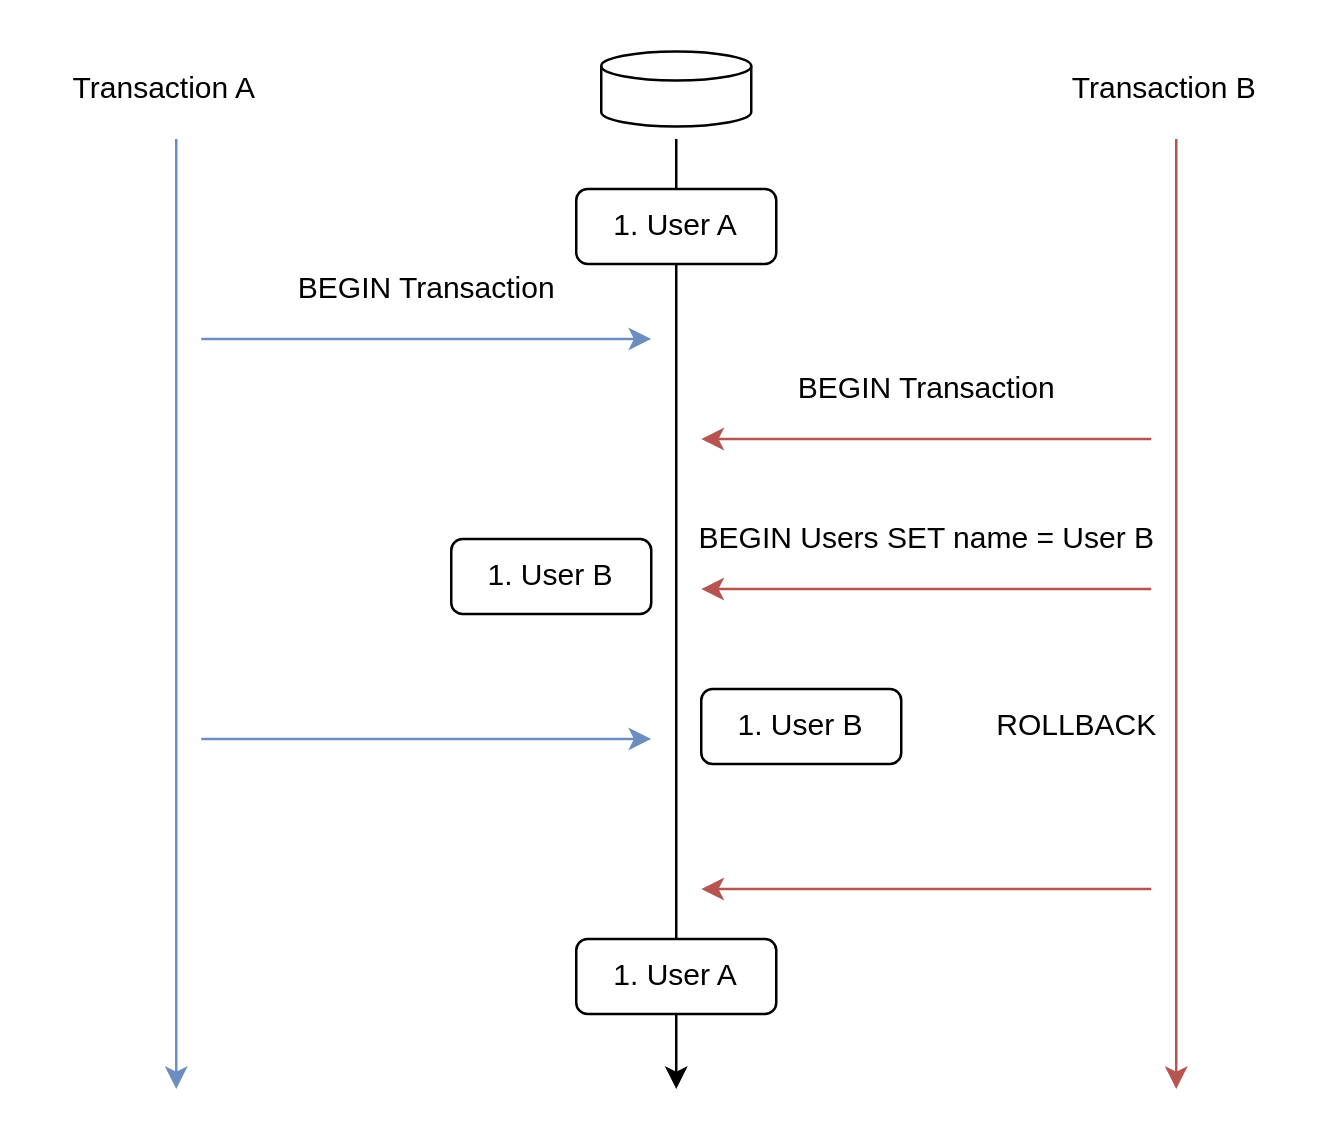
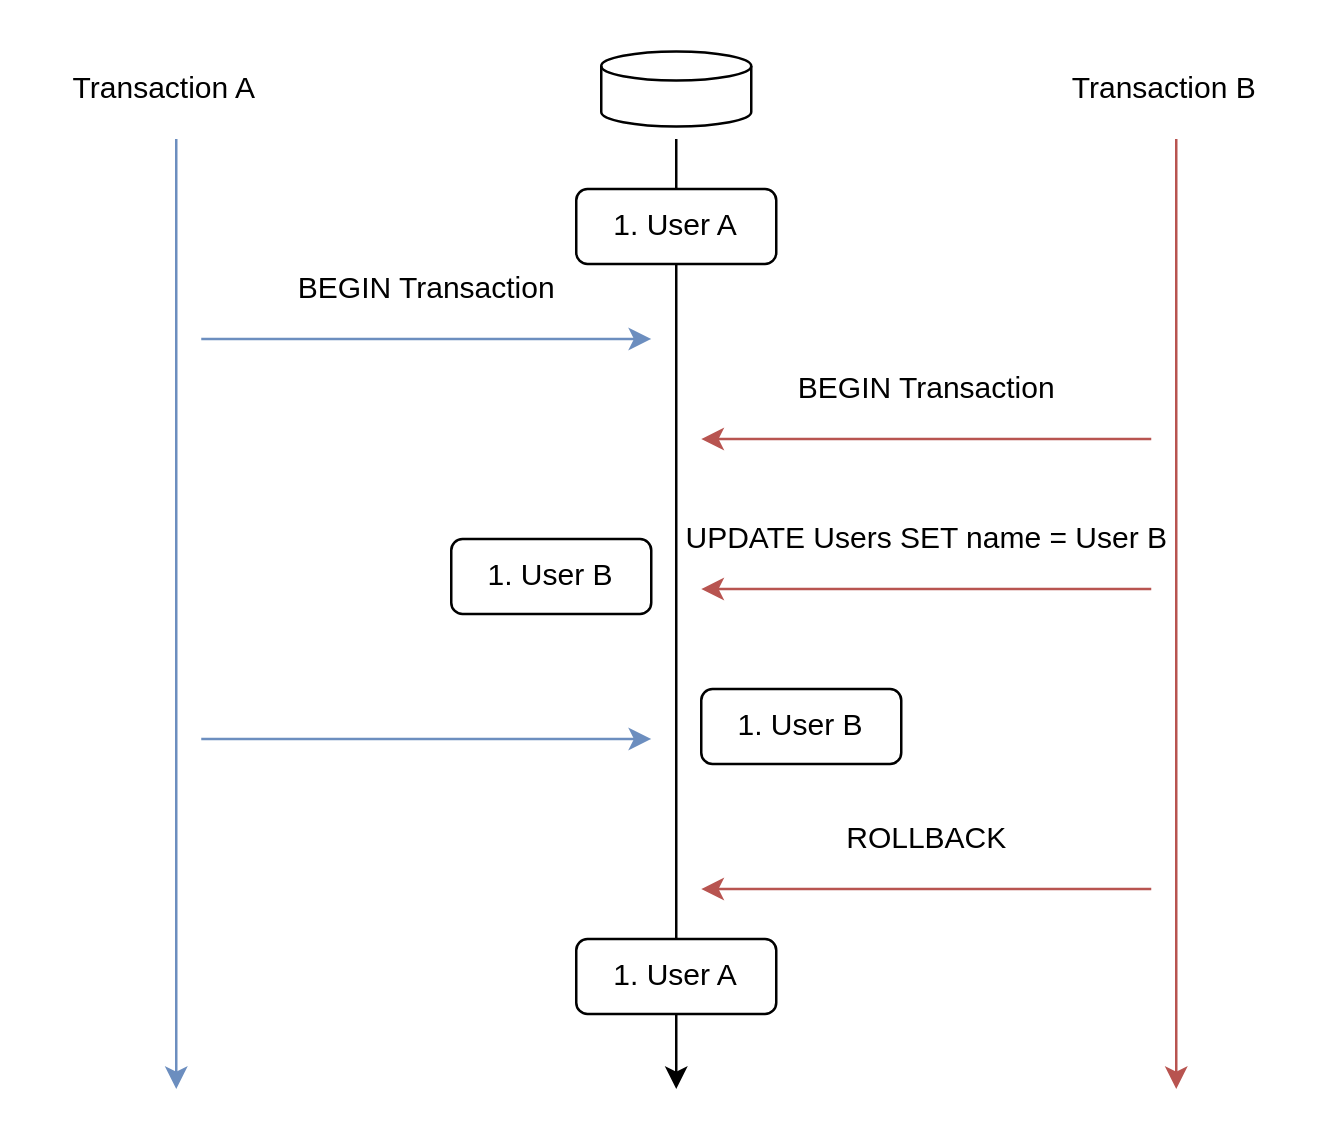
  <mxCell id="0" />
  <mxCell id="1" parent="0" />
  <mxCell id="2" value="" style="endArrow=classic;html=1;fillColor=#dae8fc;strokeColor=#6c8ebf;" edge="1" parent="1"><mxGeometry width="50" height="50" relative="1" as="geometry"><mxPoint x="70" y="55" as="sourcePoint" /><mxPoint x="70" y="435" as="targetPoint" /></mxGeometry></mxCell>
  <mxCell id="3" value="" style="endArrow=classic;html=1;fillColor=#f8cecc;strokeColor=#b85450;" edge="1" parent="1"><mxGeometry width="50" height="50" relative="1" as="geometry"><mxPoint x="470" y="55" as="sourcePoint" /><mxPoint x="470" y="435" as="targetPoint" /></mxGeometry></mxCell>
  <mxCell id="4" value="Transaction A" style="text;html=1;align=center;verticalAlign=middle;resizable=0;points=[];autosize=1;" vertex="1" parent="1"><mxGeometry x="20" y="25" width="90" height="20" as="geometry" /></mxCell>
  <mxCell id="5" value="Transaction B" style="text;html=1;align=center;verticalAlign=middle;resizable=0;points=[];autosize=1;" vertex="1" parent="1"><mxGeometry x="420" y="25" width="90" height="20" as="geometry" /></mxCell>
  <mxCell id="6" value="" style="endArrow=classic;html=1;" edge="1" parent="1"><mxGeometry width="50" height="50" relative="1" as="geometry"><mxPoint x="270" y="55" as="sourcePoint" /><mxPoint x="270" y="435" as="targetPoint" /></mxGeometry></mxCell>
  <mxCell id="7" value="" style="shape=cylinder3;whiteSpace=wrap;html=1;boundedLbl=1;backgroundOutline=1;size=5.804;" vertex="1" parent="1"><mxGeometry x="240" y="20" width="60" height="30" as="geometry" /></mxCell>
  <mxCell id="8" value="1. User A" style="rounded=1;whiteSpace=wrap;html=1;" vertex="1" parent="1"><mxGeometry x="230" y="75" width="80" height="30" as="geometry" /></mxCell>
  <mxCell id="9" value="" style="endArrow=classic;html=1;fillColor=#dae8fc;strokeColor=#6c8ebf;" edge="1" parent="1"><mxGeometry width="50" height="50" relative="1" as="geometry"><mxPoint x="80" y="135" as="sourcePoint" /><mxPoint x="260" y="135" as="targetPoint" /></mxGeometry></mxCell>
  <mxCell id="10" value="BEGIN Transaction" style="text;html=1;align=center;verticalAlign=middle;resizable=0;points=[];autosize=1;" vertex="1" parent="1"><mxGeometry x="110" y="105" width="120" height="20" as="geometry" /></mxCell>
  <mxCell id="11" value="" style="endArrow=classic;html=1;fillColor=#dae8fc;strokeColor=#6c8ebf;" edge="1" parent="1"><mxGeometry width="50" height="50" relative="1" as="geometry"><mxPoint x="80" y="295" as="sourcePoint" /><mxPoint x="260" y="295" as="targetPoint" /></mxGeometry></mxCell>
  <mxCell id="12" value="1. User A" style="rounded=1;whiteSpace=wrap;html=1;" vertex="1" parent="1"><mxGeometry x="230" y="375" width="80" height="30" as="geometry" /></mxCell>
  <mxCell id="13" value="" style="endArrow=classic;html=1;fillColor=#f8cecc;strokeColor=#b85450;" edge="1" parent="1"><mxGeometry width="50" height="50" relative="1" as="geometry"><mxPoint x="460" y="175" as="sourcePoint" /><mxPoint x="280" y="175" as="targetPoint" /></mxGeometry></mxCell>
  <mxCell id="14" value="BEGIN Transaction" style="text;html=1;align=center;verticalAlign=middle;resizable=0;points=[];autosize=1;" vertex="1" parent="1"><mxGeometry x="310" y="145" width="120" height="20" as="geometry" /></mxCell>
  <mxCell id="15" value="" style="endArrow=classic;html=1;fillColor=#f8cecc;strokeColor=#b85450;" edge="1" parent="1"><mxGeometry width="50" height="50" relative="1" as="geometry"><mxPoint x="460" y="235" as="sourcePoint" /><mxPoint x="280" y="235" as="targetPoint" /></mxGeometry></mxCell>
- <mxCell id="16" value="BEGIN Users SET name = User B" style="text;html=1;align=center;verticalAlign=middle;resizable=0;points=[];autosize=1;" vertex="1" parent="1"><mxGeometry x="265" y="205" width="210" height="20" as="geometry" /></mxCell>
+ <mxCell id="16" value="UPDATE Users SET name = User B" style="text;html=1;align=center;verticalAlign=middle;resizable=0;points=[];autosize=1;" vertex="1" parent="1"><mxGeometry x="265" y="205" width="210" height="20" as="geometry" /></mxCell>
  <mxCell id="17" value="1. User B" style="rounded=1;whiteSpace=wrap;html=1;" vertex="1" parent="1"><mxGeometry x="180" y="215" width="80" height="30" as="geometry" /></mxCell>
  <mxCell id="18" value="1. User B" style="rounded=1;whiteSpace=wrap;html=1;" vertex="1" parent="1"><mxGeometry x="280" y="275" width="80" height="30" as="geometry" /></mxCell>
  <mxCell id="19" value="" style="endArrow=classic;html=1;fillColor=#f8cecc;strokeColor=#b85450;" edge="1" parent="1"><mxGeometry width="50" height="50" relative="1" as="geometry"><mxPoint x="460" y="355" as="sourcePoint" /><mxPoint x="280" y="355" as="targetPoint" /></mxGeometry></mxCell>
- <mxCell id="20" value="ROLLBACK" style="text;html=1;align=center;verticalAlign=middle;resizable=0;points=[];autosize=1;" vertex="1" parent="1"><mxGeometry x="390" y="280" width="80" height="20" as="geometry" /></mxCell>
+ <mxCell id="20" value="ROLLBACK" style="text;html=1;align=center;verticalAlign=middle;resizable=0;points=[];autosize=1;" vertex="1" parent="1"><mxGeometry x="330" y="325" width="80" height="20" as="geometry" /></mxCell>
